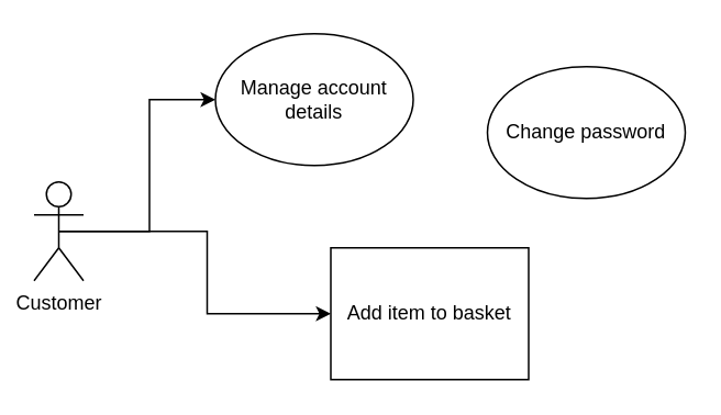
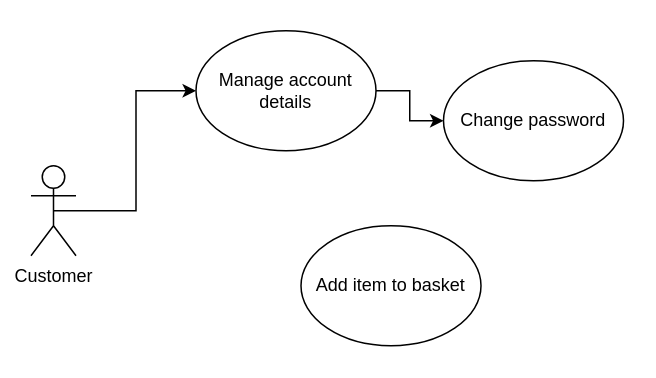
  <mxCell id="0" />
  <mxCell id="1" parent="0" />
  <mxCell id="2" style="edgeStyle=orthogonalEdgeStyle;rounded=0;orthogonalLoop=1;jettySize=auto;html=1;exitX=0.5;exitY=0.5;exitDx=0;exitDy=0;exitPerimeter=0;entryX=0;entryY=0.5;entryDx=0;entryDy=0;" edge="1" parent="1" source="4" target="6"><mxGeometry relative="1" as="geometry" /></mxCell>
- <mxCell id="3" style="edgeStyle=orthogonalEdgeStyle;rounded=0;orthogonalLoop=1;jettySize=auto;html=1;exitX=0.5;exitY=0.5;exitDx=0;exitDy=0;exitPerimeter=0;entryX=0;entryY=0.5;entryDx=0;entryDy=0;" edge="1" parent="1" source="4" target="7"><mxGeometry relative="1" as="geometry" /></mxCell>
  <mxCell id="4" value="Customer" style="shape=umlActor;verticalLabelPosition=bottom;verticalAlign=top;html=1;outlineConnect=0;" vertex="1" parent="1"><mxGeometry x="20" y="110" width="30" height="60" as="geometry" /></mxCell>
+ <mxCell id="5" style="edgeStyle=orthogonalEdgeStyle;rounded=0;orthogonalLoop=1;jettySize=auto;html=1;exitX=1;exitY=0.5;exitDx=0;exitDy=0;entryX=0;entryY=0.5;entryDx=0;entryDy=0;" edge="1" parent="1" source="6" target="8"><mxGeometry relative="1" as="geometry" /></mxCell>
  <mxCell id="6" value="Manage account details" style="ellipse;whiteSpace=wrap;html=1;" vertex="1" parent="1"><mxGeometry x="130" y="20" width="120" height="80" as="geometry" /></mxCell>
- <mxCell id="7" value="Add item to basket" style="whiteSpace=wrap;html=1;rounded=0;" vertex="1" parent="1"><mxGeometry x="200" y="150" width="120" height="80" as="geometry" /></mxCell>
+ <mxCell id="7" value="Add item to basket" style="ellipse;whiteSpace=wrap;html=1;" vertex="1" parent="1"><mxGeometry x="200" y="150" width="120" height="80" as="geometry" /></mxCell>
  <mxCell id="8" value="Change password" style="ellipse;whiteSpace=wrap;html=1;" vertex="1" parent="1"><mxGeometry x="295" y="40" width="120" height="80" as="geometry" /></mxCell>
